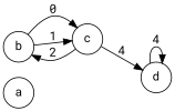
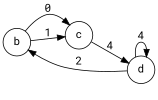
  digraph {
    fontname="Roboto Mono"
    rankdir=LR
    node [fontname="Roboto Mono" shape=circle]
    edge [fontname="Roboto Mono"]
-   a
    b
    c
    d
    b -> c [label=0]
    b -> c [label=1]
-   c -> b [label=2]
+   d -> b [label=2]
    c -> d [label=4]
    d -> d [label=4]
  }
